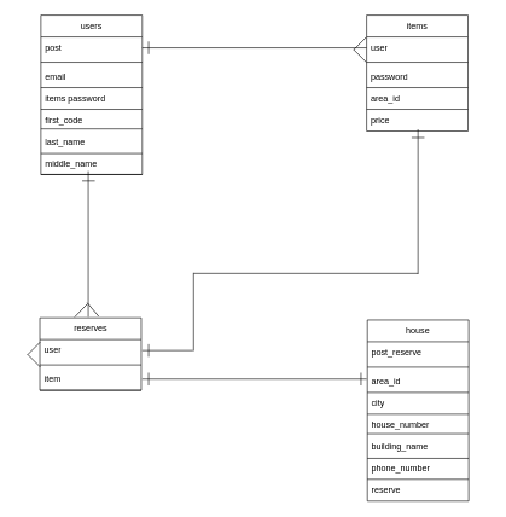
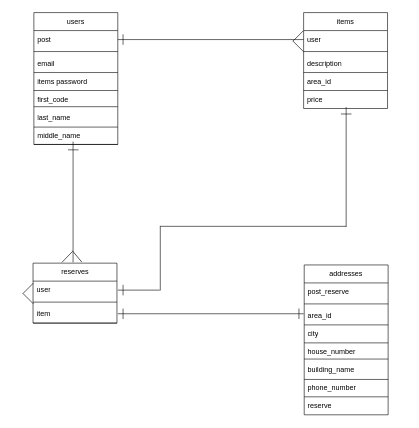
  <mxCell id="0" />
  <mxCell id="1" parent="0" />
  <mxCell id="2" value="" style="group" vertex="1" connectable="0" parent="1"><mxGeometry x="506" y="20" width="140" height="280" as="geometry" /></mxCell>
  <mxCell id="3" value="items" style="swimlane;fontStyle=0;childLayout=stackLayout;horizontal=1;startSize=30;horizontalStack=0;resizeParent=1;resizeParentMax=0;resizeLast=0;collapsible=1;marginBottom=0;whiteSpace=wrap;html=1;" vertex="1" parent="2"><mxGeometry width="140" height="160" as="geometry" /></mxCell>
  <mxCell id="4" value="user" style="text;strokeColor=none;fillColor=none;align=left;verticalAlign=middle;spacingLeft=4;spacingRight=4;overflow=hidden;points=[[0,0.5],[1,0.5]];portConstraint=eastwest;rotatable=0;whiteSpace=wrap;html=1;" vertex="1" parent="3"><mxGeometry y="30" width="140" height="30" as="geometry" /></mxCell>
  <mxCell id="5" value="" style="line;strokeWidth=1;html=1;perimeter=backbonePerimeter;points=[];outlineConnect=0;" vertex="1" parent="3"><mxGeometry y="60" width="140" height="10" as="geometry" /></mxCell>
- <mxCell id="6" value="password" style="text;strokeColor=none;fillColor=none;align=left;verticalAlign=middle;spacingLeft=4;spacingRight=4;overflow=hidden;points=[[0,0.5],[1,0.5]];portConstraint=eastwest;rotatable=0;whiteSpace=wrap;html=1;" vertex="1" parent="3"><mxGeometry y="70" width="140" height="30" as="geometry" /></mxCell>
+ <mxCell id="6" value="description" style="text;strokeColor=none;fillColor=none;align=left;verticalAlign=middle;spacingLeft=4;spacingRight=4;overflow=hidden;points=[[0,0.5],[1,0.5]];portConstraint=eastwest;rotatable=0;whiteSpace=wrap;html=1;" vertex="1" parent="3"><mxGeometry y="70" width="140" height="30" as="geometry" /></mxCell>
  <mxCell id="7" value="area_id" style="text;strokeColor=none;fillColor=none;align=left;verticalAlign=middle;spacingLeft=4;spacingRight=4;overflow=hidden;points=[[0,0.5],[1,0.5]];portConstraint=eastwest;rotatable=0;whiteSpace=wrap;html=1;" vertex="1" parent="3"><mxGeometry y="100" width="140" height="30" as="geometry" /></mxCell>
  <mxCell id="8" value="price" style="text;strokeColor=none;fillColor=none;align=left;verticalAlign=middle;spacingLeft=4;spacingRight=4;overflow=hidden;points=[[0,0.5],[1,0.5]];portConstraint=eastwest;rotatable=0;whiteSpace=wrap;html=1;" vertex="1" parent="3"><mxGeometry y="130" width="140" height="30" as="geometry" /></mxCell>
  <mxCell id="9" value="" style="line;strokeWidth=1;html=1;perimeter=backbonePerimeter;points=[];outlineConnect=0;" vertex="1" parent="2"><mxGeometry y="95" width="140" height="10" as="geometry" /></mxCell>
  <mxCell id="10" value="" style="line;strokeWidth=1;html=1;perimeter=backbonePerimeter;points=[];outlineConnect=0;" vertex="1" parent="2"><mxGeometry y="125" width="140" height="10" as="geometry" /></mxCell>
  <mxCell id="11" value="" style="line;strokeWidth=1;html=1;perimeter=backbonePerimeter;points=[];outlineConnect=0;" vertex="1" parent="1"><mxGeometry x="196" y="60" width="310" height="10" as="geometry" /></mxCell>
  <mxCell id="12" value="" style="group;rotation=0;" vertex="1" connectable="0" parent="1"><mxGeometry x="483.394" y="45.542" width="25.499" height="42.769" as="geometry" /></mxCell>
  <mxCell id="13" value="" style="line;strokeWidth=1;html=1;perimeter=backbonePerimeter;points=[];outlineConnect=0;rotation=-45;" vertex="1" parent="12"><mxGeometry x="1" y="8" width="24.72" height="11.21" as="geometry" /></mxCell>
  <mxCell id="14" value="" style="line;strokeWidth=1;html=1;perimeter=backbonePerimeter;points=[];outlineConnect=0;rotation=45;" vertex="1" parent="12"><mxGeometry x="1" y="25" width="24.84" height="11.21" as="geometry" /></mxCell>
  <mxCell id="15" value="" style="group" vertex="1" connectable="0" parent="1"><mxGeometry x="56" y="20" width="149.89" height="280" as="geometry" /></mxCell>
  <mxCell id="16" value="" style="group" vertex="1" connectable="0" parent="15"><mxGeometry width="140" height="280" as="geometry" /></mxCell>
  <mxCell id="17" value="users" style="swimlane;fontStyle=0;childLayout=stackLayout;horizontal=1;startSize=30;horizontalStack=0;resizeParent=1;resizeParentMax=0;resizeLast=0;collapsible=1;marginBottom=0;whiteSpace=wrap;html=1;" vertex="1" parent="16"><mxGeometry width="140" height="220" as="geometry" /></mxCell>
  <mxCell id="18" value="post" style="text;strokeColor=none;fillColor=none;align=left;verticalAlign=middle;spacingLeft=4;spacingRight=4;overflow=hidden;points=[[0,0.5],[1,0.5]];portConstraint=eastwest;rotatable=0;whiteSpace=wrap;html=1;" vertex="1" parent="17"><mxGeometry y="30" width="140" height="30" as="geometry" /></mxCell>
  <mxCell id="19" value="" style="line;strokeWidth=1;html=1;perimeter=backbonePerimeter;points=[];outlineConnect=0;" vertex="1" parent="17"><mxGeometry y="60" width="140" height="10" as="geometry" /></mxCell>
  <mxCell id="20" value="email" style="text;strokeColor=none;fillColor=none;align=left;verticalAlign=middle;spacingLeft=4;spacingRight=4;overflow=hidden;points=[[0,0.5],[1,0.5]];portConstraint=eastwest;rotatable=0;whiteSpace=wrap;html=1;" vertex="1" parent="17"><mxGeometry y="70" width="140" height="30" as="geometry" /></mxCell>
  <mxCell id="21" value="items password" style="text;strokeColor=none;fillColor=none;align=left;verticalAlign=middle;spacingLeft=4;spacingRight=4;overflow=hidden;points=[[0,0.5],[1,0.5]];portConstraint=eastwest;rotatable=0;whiteSpace=wrap;html=1;" vertex="1" parent="17"><mxGeometry y="100" width="140" height="30" as="geometry" /></mxCell>
  <mxCell id="22" value="first_code" style="text;strokeColor=none;fillColor=none;align=left;verticalAlign=middle;spacingLeft=4;spacingRight=4;overflow=hidden;points=[[0,0.5],[1,0.5]];portConstraint=eastwest;rotatable=0;whiteSpace=wrap;html=1;" vertex="1" parent="17"><mxGeometry y="130" width="140" height="30" as="geometry" /></mxCell>
  <mxCell id="23" value="last_name" style="text;strokeColor=none;fillColor=none;align=left;verticalAlign=middle;spacingLeft=4;spacingRight=4;overflow=hidden;points=[[0,0.5],[1,0.5]];portConstraint=eastwest;rotatable=0;whiteSpace=wrap;html=1;" vertex="1" parent="17"><mxGeometry y="160" width="140" height="30" as="geometry" /></mxCell>
  <mxCell id="24" value="middle_name" style="text;strokeColor=none;fillColor=none;align=left;verticalAlign=middle;spacingLeft=4;spacingRight=4;overflow=hidden;points=[[0,0.5],[1,0.5]];portConstraint=eastwest;rotatable=0;whiteSpace=wrap;html=1;" vertex="1" parent="17"><mxGeometry y="190" width="140" height="30" as="geometry" /></mxCell>
  <mxCell id="25" value="" style="line;strokeWidth=1;html=1;perimeter=backbonePerimeter;points=[];outlineConnect=0;" vertex="1" parent="16"><mxGeometry y="95" width="140" height="10" as="geometry" /></mxCell>
  <mxCell id="26" value="" style="line;strokeWidth=1;html=1;perimeter=backbonePerimeter;points=[];outlineConnect=0;" vertex="1" parent="16"><mxGeometry y="125" width="140" height="10" as="geometry" /></mxCell>
  <mxCell id="27" value="" style="line;strokeWidth=1;html=1;perimeter=backbonePerimeter;points=[];outlineConnect=0;" vertex="1" parent="16"><mxGeometry y="152" width="140" height="10" as="geometry" /></mxCell>
  <mxCell id="28" value="" style="line;strokeWidth=1;html=1;perimeter=backbonePerimeter;points=[];outlineConnect=0;" vertex="1" parent="16"><mxGeometry y="186" width="140" height="10" as="geometry" /></mxCell>
  <mxCell id="29" value="" style="line;strokeWidth=1;html=1;perimeter=backbonePerimeter;points=[];outlineConnect=0;" vertex="1" parent="16"><mxGeometry y="215" width="140" height="10" as="geometry" /></mxCell>
  <mxCell id="30" value="" style="line;strokeWidth=1;html=1;perimeter=backbonePerimeter;points=[];outlineConnect=0;rotation=90;" vertex="1" parent="15"><mxGeometry x="140" y="43.85" width="17.58" height="2.2" as="geometry" /></mxCell>
- <mxCell id="31" value="house" style="swimlane;fontStyle=0;childLayout=stackLayout;horizontal=1;startSize=30;horizontalStack=0;resizeParent=1;resizeParentMax=0;resizeLast=0;collapsible=1;marginBottom=0;whiteSpace=wrap;html=1;" vertex="1" parent="1"><mxGeometry x="507" y="441" width="140" height="250" as="geometry" /></mxCell>
+ <mxCell id="31" value="addresses" style="swimlane;fontStyle=0;childLayout=stackLayout;horizontal=1;startSize=30;horizontalStack=0;resizeParent=1;resizeParentMax=0;resizeLast=0;collapsible=1;marginBottom=0;whiteSpace=wrap;html=1;" vertex="1" parent="1"><mxGeometry x="507" y="441" width="140" height="250" as="geometry" /></mxCell>
  <mxCell id="32" value="post_reserve" style="text;strokeColor=none;fillColor=none;align=left;verticalAlign=middle;spacingLeft=4;spacingRight=4;overflow=hidden;points=[[0,0.5],[1,0.5]];portConstraint=eastwest;rotatable=0;whiteSpace=wrap;html=1;" vertex="1" parent="31"><mxGeometry y="30" width="140" height="30" as="geometry" /></mxCell>
  <mxCell id="33" value="" style="line;strokeWidth=1;html=1;perimeter=backbonePerimeter;points=[];outlineConnect=0;" vertex="1" parent="31"><mxGeometry y="60" width="140" height="10" as="geometry" /></mxCell>
  <mxCell id="34" value="area_id" style="text;strokeColor=none;fillColor=none;align=left;verticalAlign=middle;spacingLeft=4;spacingRight=4;overflow=hidden;points=[[0,0.5],[1,0.5]];portConstraint=eastwest;rotatable=0;whiteSpace=wrap;html=1;" vertex="1" parent="31"><mxGeometry y="70" width="140" height="30" as="geometry" /></mxCell>
  <mxCell id="35" value="city" style="text;strokeColor=none;fillColor=none;align=left;verticalAlign=middle;spacingLeft=4;spacingRight=4;overflow=hidden;points=[[0,0.5],[1,0.5]];portConstraint=eastwest;rotatable=0;whiteSpace=wrap;html=1;" vertex="1" parent="31"><mxGeometry y="100" width="140" height="30" as="geometry" /></mxCell>
  <mxCell id="36" value="house_number" style="text;strokeColor=none;fillColor=none;align=left;verticalAlign=middle;spacingLeft=4;spacingRight=4;overflow=hidden;points=[[0,0.5],[1,0.5]];portConstraint=eastwest;rotatable=0;whiteSpace=wrap;html=1;" vertex="1" parent="31"><mxGeometry y="130" width="140" height="30" as="geometry" /></mxCell>
  <mxCell id="37" value="building_name" style="text;strokeColor=none;fillColor=none;align=left;verticalAlign=middle;spacingLeft=4;spacingRight=4;overflow=hidden;points=[[0,0.5],[1,0.5]];portConstraint=eastwest;rotatable=0;whiteSpace=wrap;html=1;" vertex="1" parent="31"><mxGeometry y="160" width="140" height="30" as="geometry" /></mxCell>
  <mxCell id="38" value="phone_number" style="text;strokeColor=none;fillColor=none;align=left;verticalAlign=middle;spacingLeft=4;spacingRight=4;overflow=hidden;points=[[0,0.5],[1,0.5]];portConstraint=eastwest;rotatable=0;whiteSpace=wrap;html=1;" vertex="1" parent="31"><mxGeometry y="190" width="140" height="30" as="geometry" /></mxCell>
  <mxCell id="39" value="reserve" style="text;strokeColor=none;fillColor=none;align=left;verticalAlign=middle;spacingLeft=4;spacingRight=4;overflow=hidden;points=[[0,0.5],[1,0.5]];portConstraint=eastwest;rotatable=0;whiteSpace=wrap;html=1;" vertex="1" parent="31"><mxGeometry y="220" width="140" height="30" as="geometry" /></mxCell>
  <mxCell id="40" value="" style="line;strokeWidth=1;html=1;perimeter=backbonePerimeter;points=[];outlineConnect=0;" vertex="1" parent="1"><mxGeometry x="507" y="536" width="140" height="10" as="geometry" /></mxCell>
  <mxCell id="41" value="" style="line;strokeWidth=1;html=1;perimeter=backbonePerimeter;points=[];outlineConnect=0;" vertex="1" parent="1"><mxGeometry x="507" y="566" width="140" height="10" as="geometry" /></mxCell>
  <mxCell id="42" value="" style="line;strokeWidth=1;html=1;perimeter=backbonePerimeter;points=[];outlineConnect=0;" vertex="1" parent="1"><mxGeometry x="507" y="593" width="140" height="10" as="geometry" /></mxCell>
  <mxCell id="43" value="" style="line;strokeWidth=1;html=1;perimeter=backbonePerimeter;points=[];outlineConnect=0;" vertex="1" parent="1"><mxGeometry x="507" y="627" width="140" height="10" as="geometry" /></mxCell>
  <mxCell id="44" value="" style="line;strokeWidth=1;html=1;perimeter=backbonePerimeter;points=[];outlineConnect=0;" vertex="1" parent="1"><mxGeometry x="507" y="656" width="140" height="10" as="geometry" /></mxCell>
  <mxCell id="45" value="reserves" style="swimlane;fontStyle=0;childLayout=stackLayout;horizontal=1;startSize=30;horizontalStack=0;resizeParent=1;resizeParentMax=0;resizeLast=0;collapsible=1;marginBottom=0;whiteSpace=wrap;html=1;" vertex="1" parent="1"><mxGeometry x="54.61" y="438" width="140" height="100" as="geometry" /></mxCell>
  <mxCell id="46" value="user" style="text;strokeColor=none;fillColor=none;align=left;verticalAlign=middle;spacingLeft=4;spacingRight=4;overflow=hidden;points=[[0,0.5],[1,0.5]];portConstraint=eastwest;rotatable=0;whiteSpace=wrap;html=1;" vertex="1" parent="45"><mxGeometry y="30" width="140" height="30" as="geometry" /></mxCell>
  <mxCell id="47" value="" style="line;strokeWidth=1;html=1;perimeter=backbonePerimeter;points=[];outlineConnect=0;" vertex="1" parent="45"><mxGeometry y="60" width="140" height="10" as="geometry" /></mxCell>
  <mxCell id="48" value="item" style="text;strokeColor=none;fillColor=none;align=left;verticalAlign=middle;spacingLeft=4;spacingRight=4;overflow=hidden;points=[[0,0.5],[1,0.5]];portConstraint=eastwest;rotatable=0;whiteSpace=wrap;html=1;" vertex="1" parent="45"><mxGeometry y="70" width="140" height="30" as="geometry" /></mxCell>
  <mxCell id="49" value="" style="line;strokeWidth=1;html=1;perimeter=backbonePerimeter;points=[];outlineConnect=0;" vertex="1" parent="1"><mxGeometry x="54.61" y="533" width="140" height="10" as="geometry" /></mxCell>
  <mxCell id="50" value="" style="group;rotation=0;" vertex="1" connectable="0" parent="1"><mxGeometry x="33.004" y="466.542" width="24.499" height="45.769" as="geometry" /></mxCell>
  <mxCell id="51" value="" style="line;strokeWidth=1;html=1;perimeter=backbonePerimeter;points=[];outlineConnect=0;rotation=-45;" vertex="1" parent="50"><mxGeometry x="1" y="8" width="24.72" height="11.21" as="geometry" /></mxCell>
  <mxCell id="52" value="" style="line;strokeWidth=1;html=1;perimeter=backbonePerimeter;points=[];outlineConnect=0;rotation=45;" vertex="1" parent="50"><mxGeometry x="1" y="25" width="24.84" height="11.21" as="geometry" /></mxCell>
  <mxCell id="53" value="" style="line;strokeWidth=1;html=1;perimeter=backbonePerimeter;points=[];outlineConnect=0;rotation=90;" vertex="1" parent="1"><mxGeometry x="20.7" y="327.71" width="201.37" height="16.42" as="geometry" /></mxCell>
  <mxCell id="54" value="" style="line;strokeWidth=1;html=1;perimeter=backbonePerimeter;points=[];outlineConnect=0;rotation=-180;" vertex="1" parent="1"><mxGeometry x="113" y="247.85" width="17.58" height="2.2" as="geometry" /></mxCell>
  <mxCell id="55" value="" style="line;strokeWidth=1;html=1;perimeter=backbonePerimeter;points=[];outlineConnect=0;rotation=50;" vertex="1" parent="1"><mxGeometry x="115.584" y="421.002" width="24.72" height="11.21" as="geometry" /></mxCell>
  <mxCell id="56" value="" style="line;strokeWidth=1;html=1;perimeter=backbonePerimeter;points=[];outlineConnect=0;rotation=-226;" vertex="1" parent="1"><mxGeometry x="99.004" y="422.212" width="24.84" height="11.21" as="geometry" /></mxCell>
  <mxCell id="57" value="" style="line;strokeWidth=1;html=1;perimeter=backbonePerimeter;points=[];outlineConnect=0;" vertex="1" parent="1"><mxGeometry x="196" y="517.43" width="310" height="10" as="geometry" /></mxCell>
  <mxCell id="58" value="" style="line;strokeWidth=1;html=1;perimeter=backbonePerimeter;points=[];outlineConnect=0;rotation=90;" vertex="1" parent="1"><mxGeometry x="196" y="513.83" width="17.58" height="17.2" as="geometry" /></mxCell>
  <mxCell id="59" value="" style="line;strokeWidth=1;html=1;perimeter=backbonePerimeter;points=[];outlineConnect=0;rotation=90;" vertex="1" parent="1"><mxGeometry x="489.42" y="513.83" width="17.58" height="17.2" as="geometry" /></mxCell>
  <mxCell id="60" value="" style="line;strokeWidth=1;html=1;perimeter=backbonePerimeter;points=[];outlineConnect=0;rotation=90;" vertex="1" parent="1"><mxGeometry x="477.05" y="269.05" width="199.9" height="17.2" as="geometry" /></mxCell>
  <mxCell id="61" value="" style="line;strokeWidth=1;html=1;perimeter=backbonePerimeter;points=[];outlineConnect=0;" vertex="1" parent="1"><mxGeometry x="267" y="371.58" width="310" height="10" as="geometry" /></mxCell>
  <mxCell id="62" value="" style="line;strokeWidth=1;html=1;perimeter=backbonePerimeter;points=[];outlineConnect=0;rotation=90;" vertex="1" parent="1"><mxGeometry x="212.9" y="421.11" width="108" height="17.2" as="geometry" /></mxCell>
  <mxCell id="63" value="" style="line;strokeWidth=1;html=1;perimeter=backbonePerimeter;points=[];outlineConnect=0;" vertex="1" parent="1"><mxGeometry x="196" y="478" width="70" height="10" as="geometry" /></mxCell>
  <mxCell id="64" value="" style="line;strokeWidth=1;html=1;perimeter=backbonePerimeter;points=[];outlineConnect=0;rotation=-180;" vertex="1" parent="1"><mxGeometry x="568.22" y="188.05" width="17.58" height="2.2" as="geometry" /></mxCell>
  <mxCell id="65" value="" style="line;strokeWidth=1;html=1;perimeter=backbonePerimeter;points=[];outlineConnect=0;rotation=90;" vertex="1" parent="1"><mxGeometry x="196" y="474.4" width="17.58" height="17.2" as="geometry" /></mxCell>
